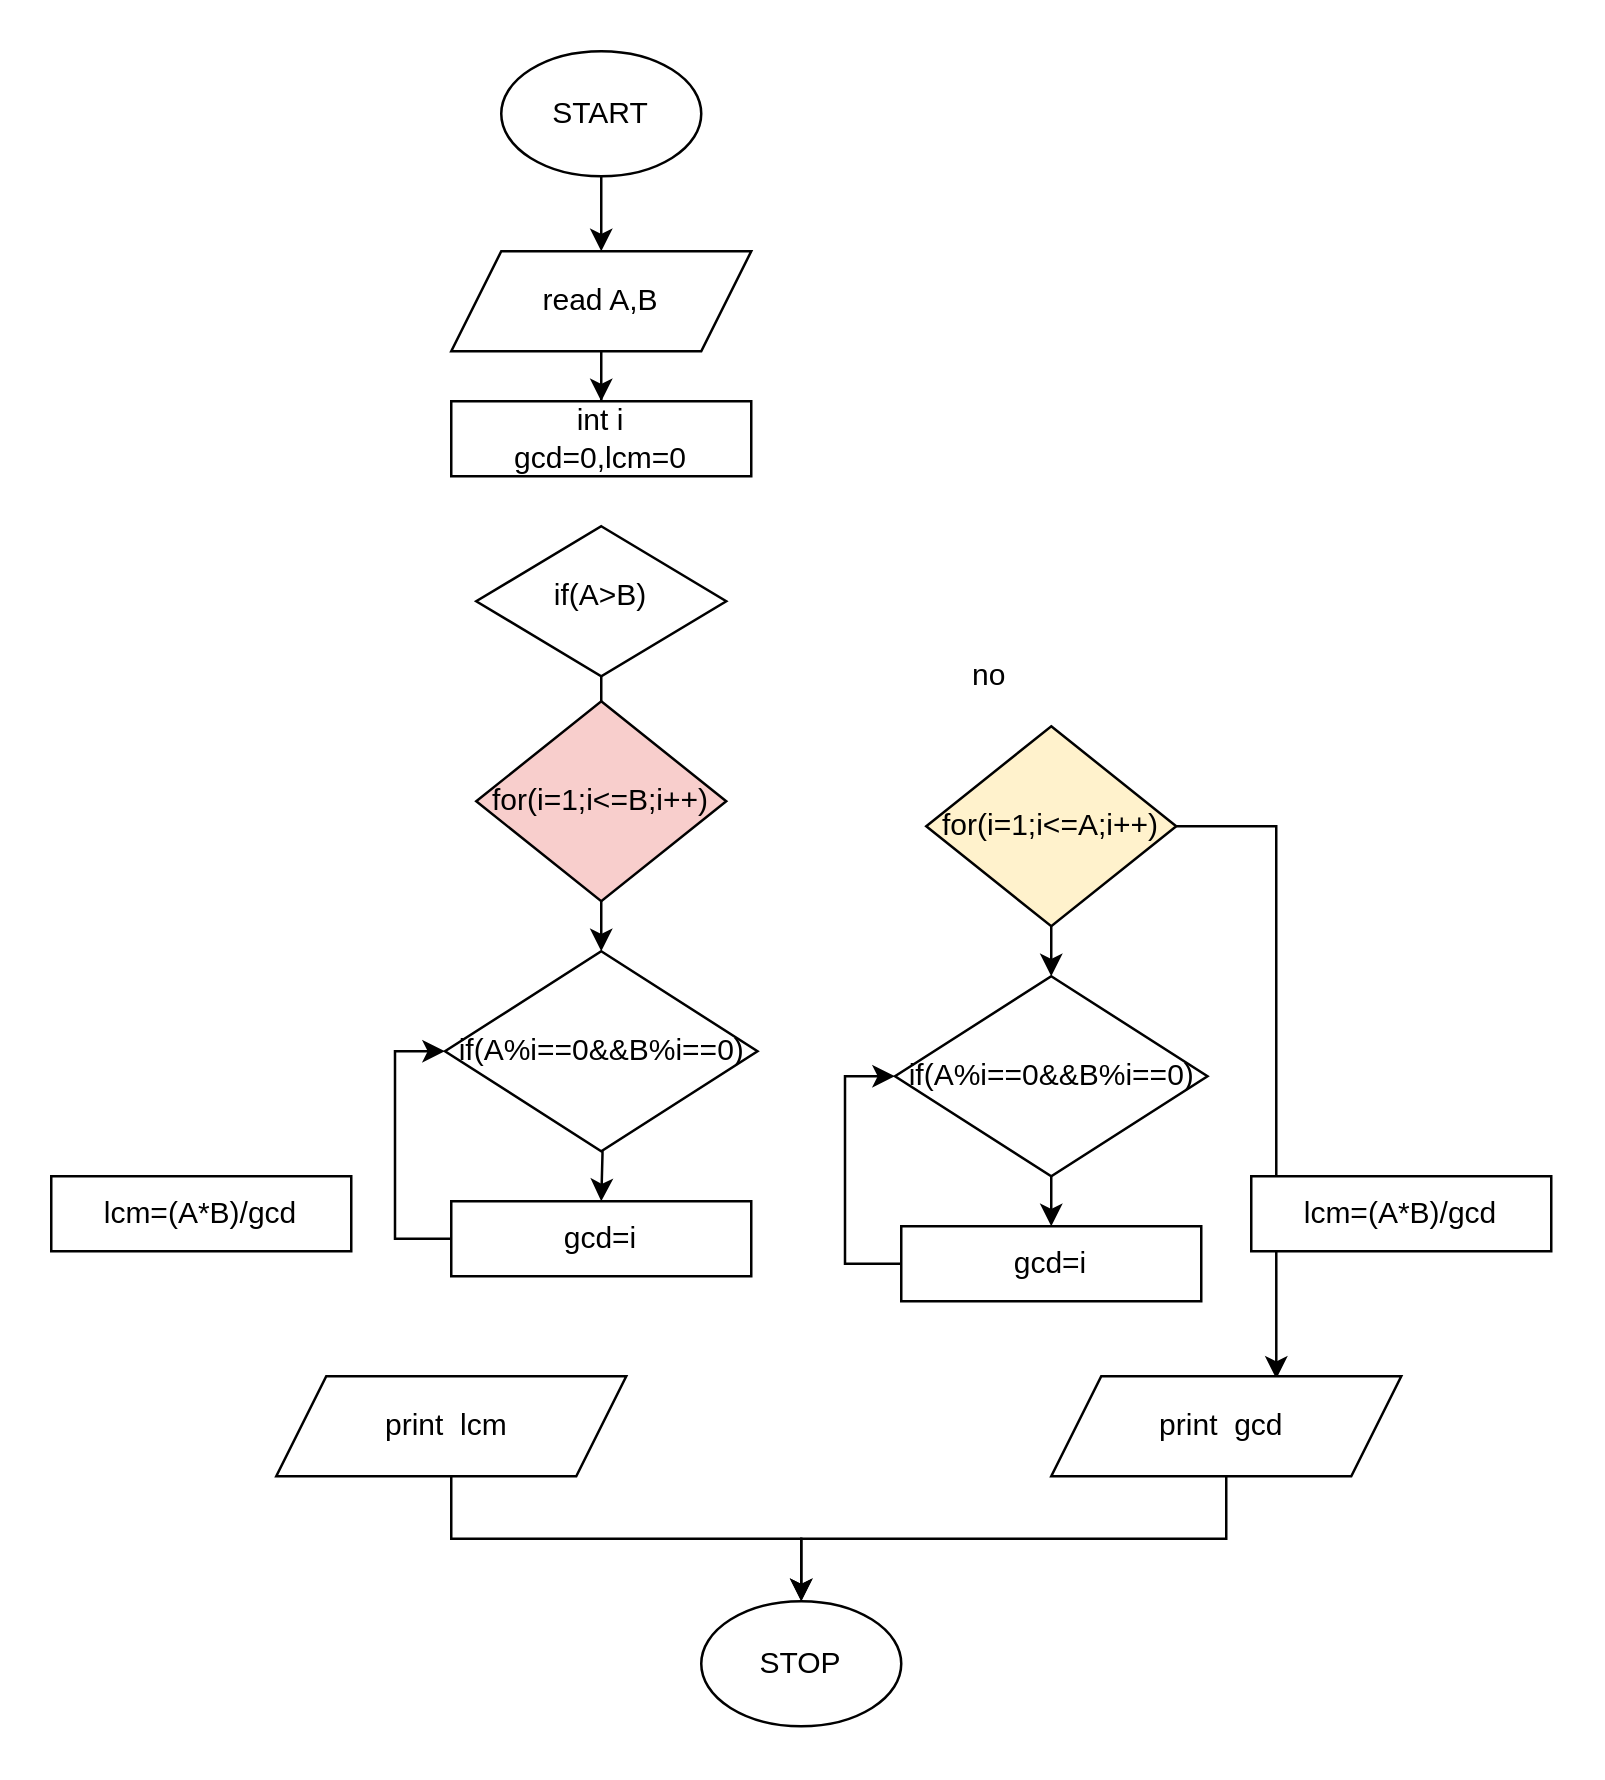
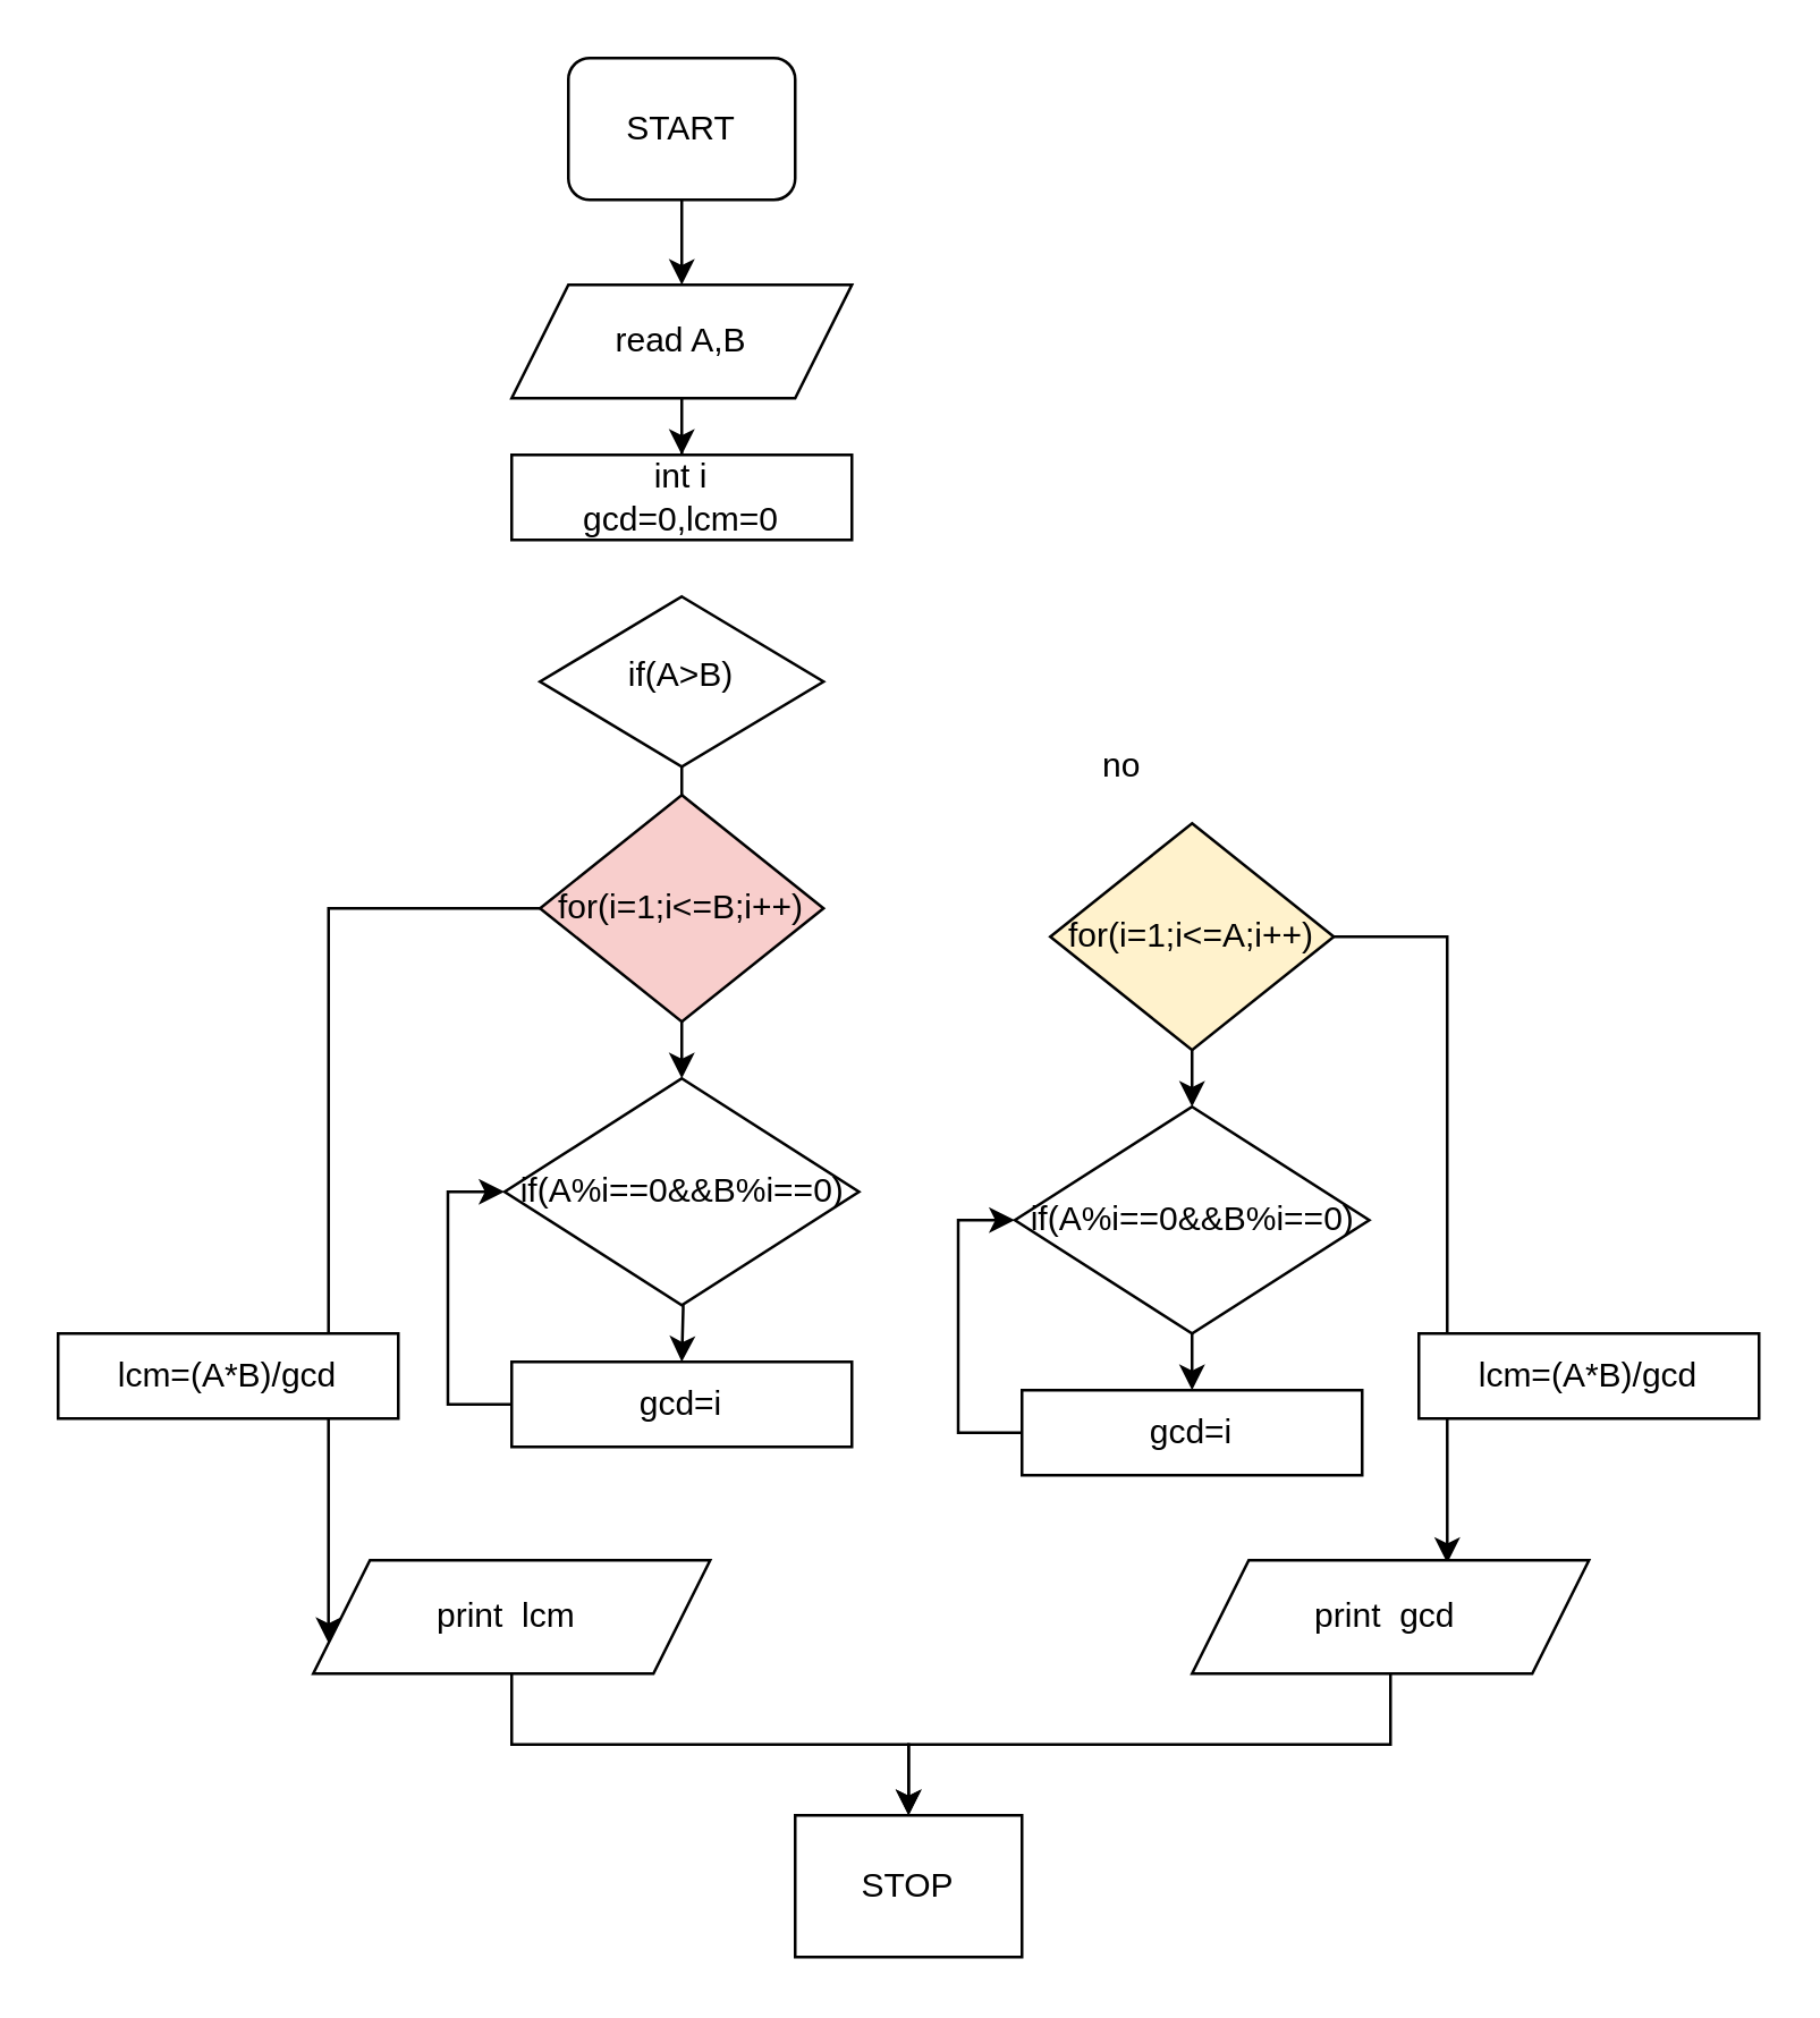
  <mxCell id="0" />
  <mxCell id="1" parent="0" />
  <mxCell id="2" style="edgeStyle=orthogonalEdgeStyle;rounded=0;orthogonalLoop=1;jettySize=auto;html=1;exitX=1;exitY=0.5;exitDx=0;exitDy=0;entryX=0.643;entryY=0.025;entryDx=0;entryDy=0;entryPerimeter=0;" edge="1" parent="1" source="21" target="28"><mxGeometry relative="1" as="geometry"><mxPoint x="510" y="442" as="targetPoint" /></mxGeometry></mxCell>
  <mxCell id="3" style="edgeStyle=orthogonalEdgeStyle;rounded=0;orthogonalLoop=1;jettySize=auto;html=1;exitX=0.5;exitY=1;exitDx=0;exitDy=0;" edge="1" parent="1" source="4"><mxGeometry relative="1" as="geometry"><mxPoint x="240" y="380" as="targetPoint" /></mxGeometry></mxCell>
  <mxCell id="4" value="if(A&amp;gt;B)" style="rhombus;whiteSpace=wrap;html=1;shadow=0;fontFamily=Helvetica;fontSize=12;align=center;strokeWidth=1;spacing=6;spacingTop=-4;" vertex="1" parent="1"><mxGeometry x="190" y="210" width="100" height="60" as="geometry" /></mxCell>
  <mxCell id="5" style="edgeStyle=orthogonalEdgeStyle;rounded=0;orthogonalLoop=1;jettySize=auto;html=1;entryX=0.5;entryY=0;entryDx=0;entryDy=0;" edge="1" parent="1" source="6"><mxGeometry relative="1" as="geometry"><mxPoint x="240" y="100" as="targetPoint" /></mxGeometry></mxCell>
- <mxCell id="6" value="START" style="ellipse;whiteSpace=wrap;html=1;" vertex="1" parent="1"><mxGeometry x="200" y="20" width="80" height="50" as="geometry" /></mxCell>
- <mxCell id="7" value="STOP" style="ellipse;whiteSpace=wrap;html=1;" vertex="1" parent="1"><mxGeometry x="280" y="640" width="80" height="50" as="geometry" /></mxCell>
+ <mxCell id="6" value="START" style="whiteSpace=wrap;html=1;rounded=1;" vertex="1" parent="1"><mxGeometry x="200" y="20" width="80" height="50" as="geometry" /></mxCell>
+ <mxCell id="7" value="STOP" style="whiteSpace=wrap;html=1;rounded=0;" vertex="1" parent="1"><mxGeometry x="280" y="640" width="80" height="50" as="geometry" /></mxCell>
  <mxCell id="8" style="edgeStyle=orthogonalEdgeStyle;rounded=0;orthogonalLoop=1;jettySize=auto;html=1;exitX=0.5;exitY=1;exitDx=0;exitDy=0;" edge="1" parent="1" source="9" target="17"><mxGeometry relative="1" as="geometry" /></mxCell>
  <mxCell id="9" value="&lt;span&gt;read A,B&lt;/span&gt;" style="shape=parallelogram;perimeter=parallelogramPerimeter;whiteSpace=wrap;html=1;fixedSize=1;" vertex="1" parent="1"><mxGeometry x="180" y="100" width="120" height="40" as="geometry" /></mxCell>
  <mxCell id="10" value="no" style="text;html=1;align=center;verticalAlign=middle;resizable=0;points=[];autosize=1;" vertex="1" parent="1"><mxGeometry x="380" y="260" width="30" height="20" as="geometry" /></mxCell>
  <mxCell id="11" value="yes" style="text;html=1;align=center;verticalAlign=middle;resizable=0;points=[];autosize=1;" vertex="1" parent="1"><mxGeometry x="240" y="320" width="30" height="20" as="geometry" /></mxCell>
  <mxCell id="12" style="edgeStyle=orthogonalEdgeStyle;rounded=0;orthogonalLoop=1;jettySize=auto;html=1;exitX=0;exitY=0.5;exitDx=0;exitDy=0;entryX=0;entryY=0.5;entryDx=0;entryDy=0;" edge="1" parent="1" source="13" target="22"><mxGeometry relative="1" as="geometry" /></mxCell>
  <mxCell id="13" value="gcd=i" style="rounded=0;whiteSpace=wrap;html=1;" vertex="1" parent="1"><mxGeometry x="180" y="480" width="120" height="30" as="geometry" /></mxCell>
  <mxCell id="14" style="edgeStyle=orthogonalEdgeStyle;rounded=0;orthogonalLoop=1;jettySize=auto;html=1;exitX=0.5;exitY=1;exitDx=0;exitDy=0;entryX=0.5;entryY=0;entryDx=0;entryDy=0;" edge="1" parent="1" target="13"><mxGeometry relative="1" as="geometry"><mxPoint x="240" y="440" as="sourcePoint" /></mxGeometry></mxCell>
  <mxCell id="15" style="edgeStyle=orthogonalEdgeStyle;rounded=0;orthogonalLoop=1;jettySize=auto;html=1;exitX=0.5;exitY=1;exitDx=0;exitDy=0;entryX=0.5;entryY=0;entryDx=0;entryDy=0;" edge="1" parent="1" source="16" target="7"><mxGeometry relative="1" as="geometry" /></mxCell>
  <mxCell id="16" value="&lt;span&gt;print&amp;nbsp; lcm&amp;nbsp;&lt;/span&gt;" style="shape=parallelogram;perimeter=parallelogramPerimeter;whiteSpace=wrap;html=1;fixedSize=1;" vertex="1" parent="1"><mxGeometry x="110" y="550" width="140" height="40" as="geometry" /></mxCell>
  <mxCell id="17" value="int i&lt;br&gt;gcd=0,lcm=0" style="rounded=0;whiteSpace=wrap;html=1;" vertex="1" parent="1"><mxGeometry x="180" y="160" width="120" height="30" as="geometry" /></mxCell>
+ <mxCell id="18" style="edgeStyle=orthogonalEdgeStyle;rounded=0;orthogonalLoop=1;jettySize=auto;html=1;exitX=0;exitY=0.5;exitDx=0;exitDy=0;entryX=0;entryY=0.75;entryDx=0;entryDy=0;" edge="1" parent="1" source="19" target="16"><mxGeometry relative="1" as="geometry" /></mxCell>
  <mxCell id="19" value="for(i=1;i&amp;lt;=B;i++)" style="rhombus;whiteSpace=wrap;html=1;fillColor=#f8cecc;" vertex="1" parent="1"><mxGeometry x="190" y="280" width="100" height="80" as="geometry" /></mxCell>
  <mxCell id="20" style="edgeStyle=orthogonalEdgeStyle;rounded=0;orthogonalLoop=1;jettySize=auto;html=1;exitX=0.5;exitY=1;exitDx=0;exitDy=0;entryX=0.5;entryY=0;entryDx=0;entryDy=0;" edge="1" parent="1" source="21"><mxGeometry relative="1" as="geometry"><mxPoint x="420" y="390" as="targetPoint" /></mxGeometry></mxCell>
  <mxCell id="21" value="&lt;span&gt;for(i=1;i&amp;lt;=A;i++)&lt;/span&gt;" style="rhombus;whiteSpace=wrap;html=1;fillColor=#fff2cc;" vertex="1" parent="1"><mxGeometry x="370" y="290" width="100" height="80" as="geometry" /></mxCell>
  <mxCell id="22" value="&lt;span&gt;if(A%i==0&amp;amp;&amp;amp;B%i==0)&lt;/span&gt;" style="rhombus;whiteSpace=wrap;html=1;" vertex="1" parent="1"><mxGeometry x="177.5" y="380" width="125" height="80" as="geometry" /></mxCell>
  <mxCell id="23" style="edgeStyle=orthogonalEdgeStyle;rounded=0;orthogonalLoop=1;jettySize=auto;html=1;exitX=0.5;exitY=1;exitDx=0;exitDy=0;entryX=0.5;entryY=0;entryDx=0;entryDy=0;" edge="1" parent="1" source="24" target="26"><mxGeometry relative="1" as="geometry" /></mxCell>
  <mxCell id="24" value="&lt;span&gt;if(A%i==0&amp;amp;&amp;amp;B%i==0)&lt;/span&gt;" style="rhombus;whiteSpace=wrap;html=1;" vertex="1" parent="1"><mxGeometry x="357.5" y="390" width="125" height="80" as="geometry" /></mxCell>
  <mxCell id="25" style="edgeStyle=orthogonalEdgeStyle;rounded=0;orthogonalLoop=1;jettySize=auto;html=1;exitX=0;exitY=0.5;exitDx=0;exitDy=0;entryX=0;entryY=0.5;entryDx=0;entryDy=0;" edge="1" parent="1" source="26" target="24"><mxGeometry relative="1" as="geometry" /></mxCell>
  <mxCell id="26" value="gcd=i" style="rounded=0;whiteSpace=wrap;html=1;" vertex="1" parent="1"><mxGeometry x="360" y="490" width="120" height="30" as="geometry" /></mxCell>
  <mxCell id="27" style="edgeStyle=orthogonalEdgeStyle;rounded=0;orthogonalLoop=1;jettySize=auto;html=1;exitX=0.5;exitY=1;exitDx=0;exitDy=0;" edge="1" parent="1" source="28" target="7"><mxGeometry relative="1" as="geometry" /></mxCell>
  <mxCell id="28" value="&lt;span&gt;print&amp;nbsp; gcd&amp;nbsp;&lt;/span&gt;" style="shape=parallelogram;perimeter=parallelogramPerimeter;whiteSpace=wrap;html=1;fixedSize=1;" vertex="1" parent="1"><mxGeometry x="420" y="550" width="140" height="40" as="geometry" /></mxCell>
  <mxCell id="29" value="lcm=(A*B)/gcd" style="rounded=0;whiteSpace=wrap;html=1;" vertex="1" parent="1"><mxGeometry y="470" width="120" height="30" as="geometry" x="20" /></mxCell>
  <mxCell id="30" value="lcm=(A*B)/gcd" style="rounded=0;whiteSpace=wrap;html=1;" vertex="1" parent="1"><mxGeometry x="500" y="470" width="120" height="30" as="geometry" /></mxCell>
